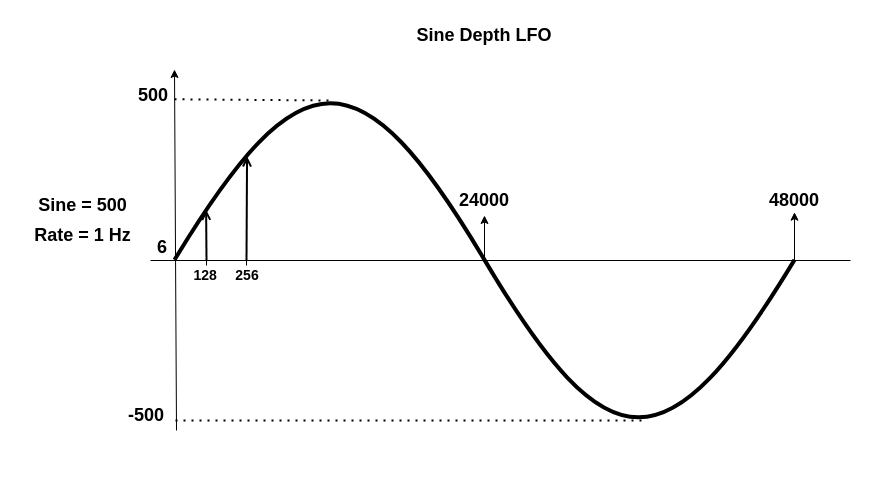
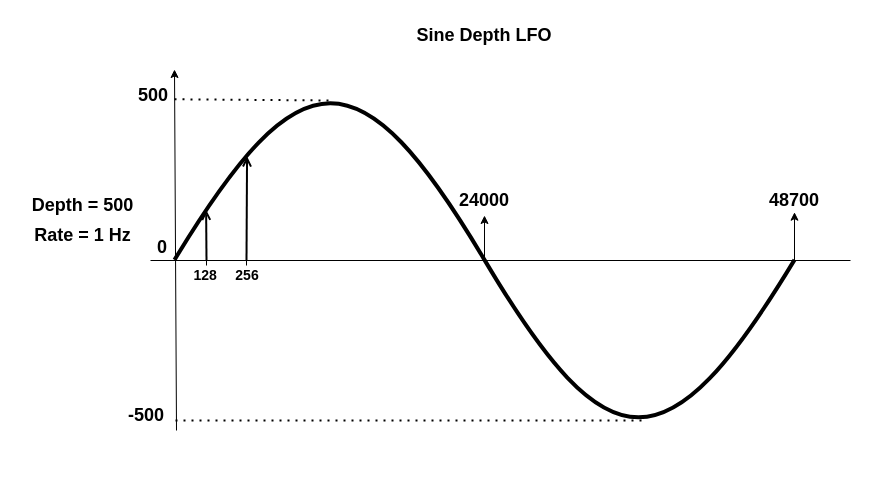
  <mxCell id="0" />
  <mxCell id="1" parent="0" />
  <mxCell id="2" value="" style="pointerEvents=1;verticalLabelPosition=bottom;shadow=0;dashed=0;align=center;html=1;verticalAlign=top;shape=mxgraph.electrical.waveforms.sine_wave;strokeWidth=4;" vertex="1" parent="1"><mxGeometry x="174" y="50" width="620" height="420" as="geometry" /></mxCell>
  <mxCell id="3" value="" style="endArrow=none;html=1;rounded=0;" edge="1" parent="1"><mxGeometry width="50" height="50" relative="1" as="geometry"><mxPoint x="150" y="260" as="sourcePoint" /><mxPoint x="850" y="260" as="targetPoint" /></mxGeometry></mxCell>
  <mxCell id="4" value="" style="endArrow=classic;html=1;rounded=0;exitX=1;exitY=1;exitDx=0;exitDy=0;" edge="1" parent="1" source="5"><mxGeometry width="50" height="50" relative="1" as="geometry"><mxPoint x="174" y="460" as="sourcePoint" /><mxPoint x="174" y="69" as="targetPoint" /></mxGeometry></mxCell>
  <mxCell id="5" value="-500" style="text;html=1;strokeColor=none;fillColor=none;align=center;verticalAlign=middle;whiteSpace=wrap;rounded=0;fontStyle=1;fontSize=18;" vertex="1" parent="1"><mxGeometry x="116" y="400" width="60" height="30" as="geometry" /></mxCell>
  <mxCell id="6" value="" style="endArrow=none;dashed=1;html=1;dashPattern=1 3;strokeWidth=2;rounded=0;exitX=1.004;exitY=0.626;exitDx=0;exitDy=0;exitPerimeter=0;" edge="1" parent="1"><mxGeometry width="50" height="50" relative="1" as="geometry"><mxPoint x="174" y="98.78" as="sourcePoint" /><mxPoint x="330" y="100" as="targetPoint" /></mxGeometry></mxCell>
  <mxCell id="7" value="500" style="text;html=1;strokeColor=none;fillColor=none;align=center;verticalAlign=middle;whiteSpace=wrap;rounded=0;fontStyle=1;fontSize=18;" vertex="1" parent="1"><mxGeometry x="123" y="80" width="60" height="30" as="geometry" /></mxCell>
  <mxCell id="8" value="" style="endArrow=none;dashed=1;html=1;dashPattern=1 3;strokeWidth=2;rounded=0;exitX=1.004;exitY=0.626;exitDx=0;exitDy=0;exitPerimeter=0;" edge="1" parent="1"><mxGeometry width="50" height="50" relative="1" as="geometry"><mxPoint x="175" y="420" as="sourcePoint" /><mxPoint x="641" y="420" as="targetPoint" /></mxGeometry></mxCell>
- <mxCell id="9" value="&lt;b style=&quot;font-size: 18px;&quot;&gt;Sine = 500&amp;nbsp;&lt;/b&gt;" style="text;html=1;strokeColor=none;fillColor=none;align=center;verticalAlign=middle;whiteSpace=wrap;rounded=0;fontSize=18;" vertex="1" parent="1"><mxGeometry x="20" y="190" width="130" height="30" as="geometry" /></mxCell>
+ <mxCell id="9" value="&lt;b style=&quot;font-size: 18px;&quot;&gt;Depth = 500&amp;nbsp;&lt;/b&gt;" style="text;html=1;strokeColor=none;fillColor=none;align=center;verticalAlign=middle;whiteSpace=wrap;rounded=0;fontSize=18;" vertex="1" parent="1"><mxGeometry x="20" y="190" width="130" height="30" as="geometry" /></mxCell>
  <mxCell id="10" value="&lt;b style=&quot;font-size: 18px;&quot;&gt;Rate = 1 Hz&amp;nbsp;&lt;/b&gt;" style="text;html=1;strokeColor=none;fillColor=none;align=center;verticalAlign=middle;whiteSpace=wrap;rounded=0;fontSize=18;" vertex="1" parent="1"><mxGeometry x="20" y="220" width="130" height="30" as="geometry" /></mxCell>
  <mxCell id="11" value="&lt;b style=&quot;font-size: 18px;&quot;&gt;Sine Depth LFO&lt;/b&gt;" style="text;html=1;strokeColor=none;fillColor=none;align=center;verticalAlign=middle;whiteSpace=wrap;rounded=0;fontSize=18;" vertex="1" parent="1"><mxGeometry x="404" y="20" width="160" height="30" as="geometry" /></mxCell>
  <mxCell id="12" value="" style="endArrow=classic;html=1;rounded=0;fontSize=18;strokeWidth=1;entryX=0.5;entryY=1;entryDx=0;entryDy=0;" edge="1" parent="1" target="13"><mxGeometry width="50" height="50" relative="1" as="geometry"><mxPoint x="484" y="261" as="sourcePoint" /><mxPoint x="484" y="229" as="targetPoint" /></mxGeometry></mxCell>
  <mxCell id="13" value="24000" style="text;html=1;strokeColor=none;fillColor=none;align=center;verticalAlign=middle;whiteSpace=wrap;rounded=0;fontStyle=1;fontSize=18;" vertex="1" parent="1"><mxGeometry x="439" y="185" width="90" height="30" as="geometry" /></mxCell>
  <mxCell id="14" value="" style="endArrow=classic;html=1;rounded=0;fontSize=18;strokeWidth=1;entryX=1;entryY=0.385;entryDx=0;entryDy=0;entryPerimeter=0;" edge="1" parent="1" target="2"><mxGeometry width="50" height="50" relative="1" as="geometry"><mxPoint x="794" y="261" as="sourcePoint" /><mxPoint x="816" y="309" as="targetPoint" /></mxGeometry></mxCell>
- <mxCell id="15" value="48000" style="text;html=1;strokeColor=none;fillColor=none;align=center;verticalAlign=middle;whiteSpace=wrap;rounded=0;fontStyle=1;fontSize=18;" vertex="1" parent="1"><mxGeometry x="749" y="185" width="90" height="30" as="geometry" /></mxCell>
- <mxCell id="16" value="6" style="text;html=1;strokeColor=none;fillColor=none;align=center;verticalAlign=middle;whiteSpace=wrap;rounded=0;fontStyle=1;fontSize=18;" vertex="1" parent="1"><mxGeometry x="132" y="232" width="60" height="30" as="geometry" /></mxCell>
+ <mxCell id="15" value="48700" style="text;html=1;strokeColor=none;fillColor=none;align=center;verticalAlign=middle;whiteSpace=wrap;rounded=0;fontStyle=1;fontSize=18;" vertex="1" parent="1"><mxGeometry x="749" y="185" width="90" height="30" as="geometry" /></mxCell>
+ <mxCell id="16" value="0" style="text;html=1;strokeColor=none;fillColor=none;align=center;verticalAlign=middle;whiteSpace=wrap;rounded=0;fontStyle=1;fontSize=18;" vertex="1" parent="1"><mxGeometry x="132" y="232" width="60" height="30" as="geometry" /></mxCell>
  <mxCell id="17" value="" style="endArrow=none;html=1;rounded=0;" edge="1" parent="1"><mxGeometry width="50" height="50" relative="1" as="geometry"><mxPoint x="206" y="265" as="sourcePoint" /><mxPoint x="206" y="255" as="targetPoint" /></mxGeometry></mxCell>
  <mxCell id="18" value="" style="endArrow=none;html=1;rounded=0;" edge="1" parent="1"><mxGeometry width="50" height="50" relative="1" as="geometry"><mxPoint x="246" y="265" as="sourcePoint" /><mxPoint x="246" y="255" as="targetPoint" /></mxGeometry></mxCell>
  <mxCell id="19" value="" style="endArrow=open;html=1;strokeWidth=2;rounded=0;entryX=0.051;entryY=0.379;entryDx=0;entryDy=0;entryPerimeter=0;endFill=0;" edge="1" parent="1" target="2"><mxGeometry width="50" height="50" relative="1" as="geometry"><mxPoint x="206" y="260" as="sourcePoint" /><mxPoint x="256" y="210" as="targetPoint" /></mxGeometry></mxCell>
  <mxCell id="20" value="" style="endArrow=open;html=1;strokeWidth=2;rounded=0;entryX=0.117;entryY=0.252;entryDx=0;entryDy=0;entryPerimeter=0;endFill=0;" edge="1" parent="1" target="2"><mxGeometry width="50" height="50" relative="1" as="geometry"><mxPoint x="246" y="260.5" as="sourcePoint" /><mxPoint x="246" y="209.5" as="targetPoint" /></mxGeometry></mxCell>
  <mxCell id="21" value="&lt;b style=&quot;&quot;&gt;&lt;font style=&quot;font-size: 14px;&quot;&gt;128&amp;nbsp;&lt;/font&gt;&lt;/b&gt;" style="text;html=1;strokeColor=none;fillColor=none;align=center;verticalAlign=middle;whiteSpace=wrap;rounded=0;fontSize=18;" vertex="1" parent="1"><mxGeometry x="192" y="259" width="30" height="30" as="geometry" /></mxCell>
  <mxCell id="22" value="&lt;b style=&quot;&quot;&gt;&lt;font style=&quot;font-size: 14px;&quot;&gt;256&lt;/font&gt;&lt;/b&gt;" style="text;html=1;strokeColor=none;fillColor=none;align=center;verticalAlign=middle;whiteSpace=wrap;rounded=0;fontSize=18;" vertex="1" parent="1"><mxGeometry x="232" y="259" width="30" height="30" as="geometry" /></mxCell>
